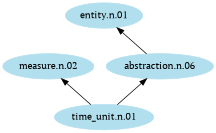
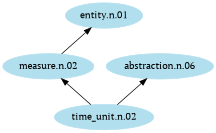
  digraph {
    fontname="PT Serif"
    rankdir=BT
    node [color=lightblue2 fontname="PT Serif" style=filled]
    edge [fontname="PT Serif"]
-   "time_unit.n.01"
+   "time_unit.n.01" [label="time_unit.n.02"]
    "measure.n.02"
    "abstraction.n.06"
    "entity.n.01"
    "time_unit.n.01" -> "measure.n.02"
    "time_unit.n.01" -> "abstraction.n.06"
-   "abstraction.n.06" -> "entity.n.01"
+   "measure.n.02" -> "entity.n.01"
  }
